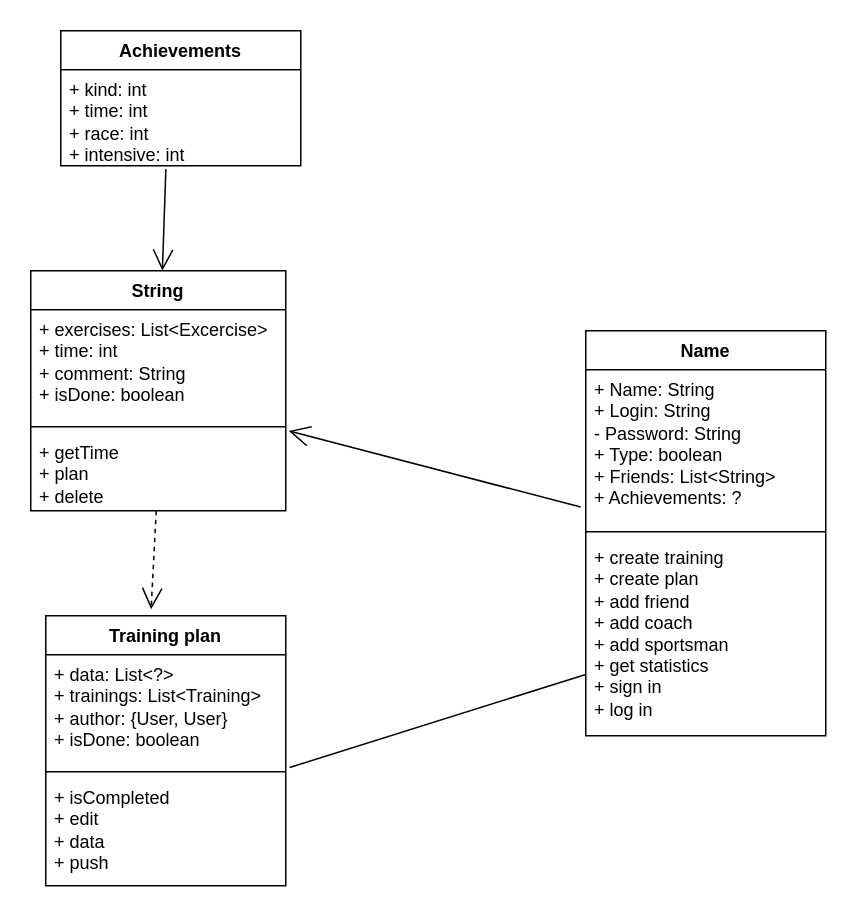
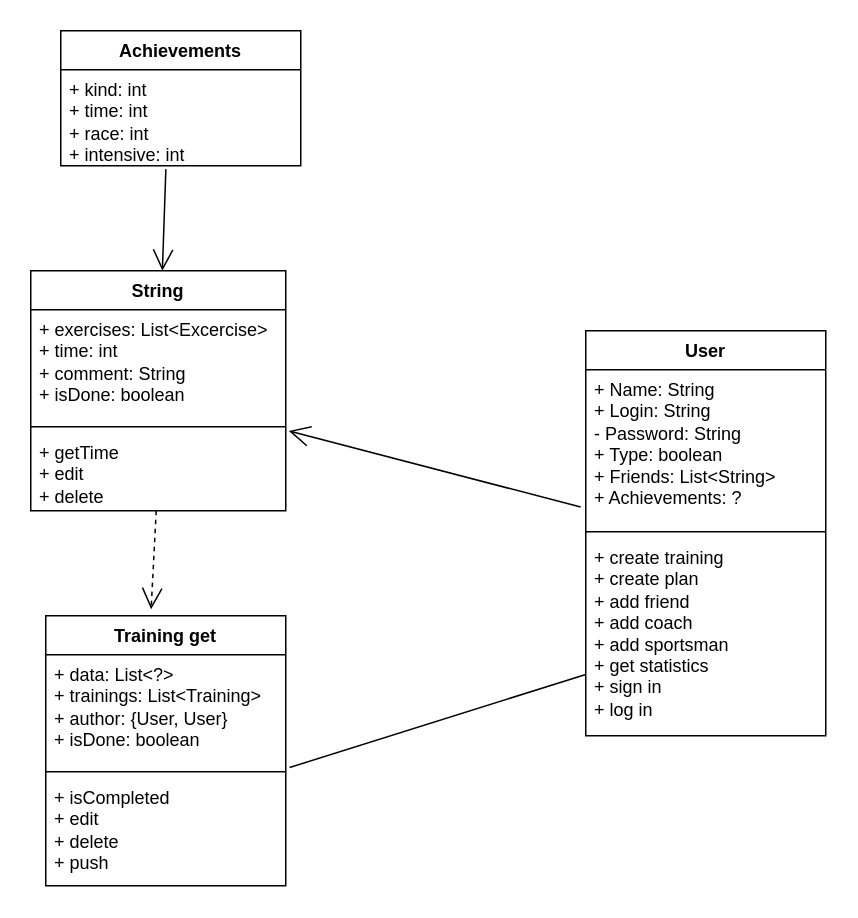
  <mxCell id="0" />
  <mxCell id="1" parent="0" />
- <mxCell id="2" value="Name" style="swimlane;fontStyle=1;align=center;verticalAlign=top;childLayout=stackLayout;horizontal=1;startSize=26;horizontalStack=0;resizeParent=1;resizeParentMax=0;resizeLast=0;collapsible=1;marginBottom=0;whiteSpace=wrap;html=1;" vertex="1" parent="1"><mxGeometry x="390" y="220" width="160" height="270" as="geometry" /></mxCell>
+ <mxCell id="2" value="User" style="swimlane;fontStyle=1;align=center;verticalAlign=top;childLayout=stackLayout;horizontal=1;startSize=26;horizontalStack=0;resizeParent=1;resizeParentMax=0;resizeLast=0;collapsible=1;marginBottom=0;whiteSpace=wrap;html=1;" vertex="1" parent="1"><mxGeometry x="390" y="220" width="160" height="270" as="geometry" /></mxCell>
  <mxCell id="3" value="+ Name: String&lt;br&gt;+ Login: String&lt;br&gt;- Password: String&lt;br&gt;+ Type: boolean&lt;br&gt;+ Friends: List&amp;lt;String&amp;gt;&lt;br&gt;+ Achievements: ?" style="text;strokeColor=none;fillColor=none;align=left;verticalAlign=top;spacingLeft=4;spacingRight=4;overflow=hidden;rotatable=0;points=[[0,0.5],[1,0.5]];portConstraint=eastwest;whiteSpace=wrap;html=1;" vertex="1" parent="2"><mxGeometry y="26" width="160" height="104" as="geometry" /></mxCell>
  <mxCell id="4" value="" style="line;strokeWidth=1;fillColor=none;align=left;verticalAlign=middle;spacingTop=-1;spacingLeft=3;spacingRight=3;rotatable=0;labelPosition=right;points=[];portConstraint=eastwest;strokeColor=inherit;" vertex="1" parent="2"><mxGeometry y="130" width="160" height="8" as="geometry" /></mxCell>
  <mxCell id="5" value="+ create training&lt;br&gt;+ create plan&lt;br&gt;+ add friend&lt;br&gt;+ add coach&lt;br&gt;+ add sportsman&lt;br&gt;+ get statistics&lt;br&gt;+ sign in&lt;br&gt;+ log in" style="text;strokeColor=none;fillColor=none;align=left;verticalAlign=top;spacingLeft=4;spacingRight=4;overflow=hidden;rotatable=0;points=[[0,0.5],[1,0.5]];portConstraint=eastwest;whiteSpace=wrap;html=1;" vertex="1" parent="2"><mxGeometry y="138" width="160" height="132" as="geometry" /></mxCell>
  <mxCell id="6" value="Achievements" style="swimlane;fontStyle=1;align=center;verticalAlign=top;childLayout=stackLayout;horizontal=1;startSize=26;horizontalStack=0;resizeParent=1;resizeParentMax=0;resizeLast=0;collapsible=1;marginBottom=0;whiteSpace=wrap;html=1;" vertex="1" parent="1"><mxGeometry x="40" y="20" width="160" height="90" as="geometry" /></mxCell>
  <mxCell id="7" value="+ kind: int&lt;br&gt;+ time: int&lt;br&gt;+ race: int&lt;br&gt;+ intensive: int" style="text;strokeColor=none;fillColor=none;align=left;verticalAlign=top;spacingLeft=4;spacingRight=4;overflow=hidden;rotatable=0;points=[[0,0.5],[1,0.5]];portConstraint=eastwest;whiteSpace=wrap;html=1;" vertex="1" parent="6"><mxGeometry y="26" width="160" height="64" as="geometry" /></mxCell>
  <mxCell id="8" value="String" style="swimlane;fontStyle=1;align=center;verticalAlign=top;childLayout=stackLayout;horizontal=1;startSize=26;horizontalStack=0;resizeParent=1;resizeParentMax=0;resizeLast=0;collapsible=1;marginBottom=0;whiteSpace=wrap;html=1;" vertex="1" parent="1"><mxGeometry x="20" y="180" width="170" height="160" as="geometry" /></mxCell>
  <mxCell id="9" value="+ exercises: List&amp;lt;Excercise&amp;gt;&lt;br&gt;+ time: int&lt;br&gt;+ comment: String&lt;br&gt;+ isDone: boolean" style="text;strokeColor=none;fillColor=none;align=left;verticalAlign=top;spacingLeft=4;spacingRight=4;overflow=hidden;rotatable=0;points=[[0,0.5],[1,0.5]];portConstraint=eastwest;whiteSpace=wrap;html=1;" vertex="1" parent="8"><mxGeometry y="26" width="170" height="74" as="geometry" /></mxCell>
  <mxCell id="10" value="" style="line;strokeWidth=1;fillColor=none;align=left;verticalAlign=middle;spacingTop=-1;spacingLeft=3;spacingRight=3;rotatable=0;labelPosition=right;points=[];portConstraint=eastwest;strokeColor=inherit;" vertex="1" parent="8"><mxGeometry y="100" width="170" height="8" as="geometry" /></mxCell>
- <mxCell id="11" value="+ getTime&lt;br&gt;+ plan&lt;br&gt;+ delete" style="text;strokeColor=none;fillColor=none;align=left;verticalAlign=top;spacingLeft=4;spacingRight=4;overflow=hidden;rotatable=0;points=[[0,0.5],[1,0.5]];portConstraint=eastwest;whiteSpace=wrap;html=1;" vertex="1" parent="8"><mxGeometry y="108" width="170" height="52" as="geometry" /></mxCell>
- <mxCell id="12" value="Training plan" style="swimlane;fontStyle=1;align=center;verticalAlign=top;childLayout=stackLayout;horizontal=1;startSize=26;horizontalStack=0;resizeParent=1;resizeParentMax=0;resizeLast=0;collapsible=1;marginBottom=0;whiteSpace=wrap;html=1;" vertex="1" parent="1"><mxGeometry x="30" y="410" width="160" height="180" as="geometry" /></mxCell>
+ <mxCell id="11" value="+ getTime&lt;br&gt;+ edit&lt;br&gt;+ delete" style="text;strokeColor=none;fillColor=none;align=left;verticalAlign=top;spacingLeft=4;spacingRight=4;overflow=hidden;rotatable=0;points=[[0,0.5],[1,0.5]];portConstraint=eastwest;whiteSpace=wrap;html=1;" vertex="1" parent="8"><mxGeometry y="108" width="170" height="52" as="geometry" /></mxCell>
+ <mxCell id="12" value="Training get" style="swimlane;fontStyle=1;align=center;verticalAlign=top;childLayout=stackLayout;horizontal=1;startSize=26;horizontalStack=0;resizeParent=1;resizeParentMax=0;resizeLast=0;collapsible=1;marginBottom=0;whiteSpace=wrap;html=1;" vertex="1" parent="1"><mxGeometry x="30" y="410" width="160" height="180" as="geometry" /></mxCell>
  <mxCell id="13" value="+ data: List&amp;lt;?&amp;gt;&lt;br&gt;+ trainings: List&amp;lt;Training&amp;gt;&lt;br&gt;+ author: {User, User}&lt;br&gt;+ isDone: boolean" style="text;strokeColor=none;fillColor=none;align=left;verticalAlign=top;spacingLeft=4;spacingRight=4;overflow=hidden;rotatable=0;points=[[0,0.5],[1,0.5]];portConstraint=eastwest;whiteSpace=wrap;html=1;" vertex="1" parent="12"><mxGeometry y="26" width="160" height="74" as="geometry" /></mxCell>
  <mxCell id="14" value="" style="line;strokeWidth=1;fillColor=none;align=left;verticalAlign=middle;spacingTop=-1;spacingLeft=3;spacingRight=3;rotatable=0;labelPosition=right;points=[];portConstraint=eastwest;strokeColor=inherit;" vertex="1" parent="12"><mxGeometry y="100" width="160" height="8" as="geometry" /></mxCell>
- <mxCell id="15" value="+ isCompleted&lt;br&gt;+ edit&lt;br&gt;+ data&lt;br&gt;+ push" style="text;strokeColor=none;fillColor=none;align=left;verticalAlign=top;spacingLeft=4;spacingRight=4;overflow=hidden;rotatable=0;points=[[0,0.5],[1,0.5]];portConstraint=eastwest;whiteSpace=wrap;html=1;" vertex="1" parent="12"><mxGeometry y="108" width="160" height="72" as="geometry" /></mxCell>
+ <mxCell id="15" value="+ isCompleted&lt;br&gt;+ edit&lt;br&gt;+ delete&lt;br&gt;+ push" style="text;strokeColor=none;fillColor=none;align=left;verticalAlign=top;spacingLeft=4;spacingRight=4;overflow=hidden;rotatable=0;points=[[0,0.5],[1,0.5]];portConstraint=eastwest;whiteSpace=wrap;html=1;" vertex="1" parent="12"><mxGeometry y="108" width="160" height="72" as="geometry" /></mxCell>
  <mxCell id="16" value="" style="endArrow=none;endFill=0;endSize=12;html=1;rounded=0;entryX=1.016;entryY=1.016;entryDx=0;entryDy=0;entryPerimeter=0;" edge="1" parent="1" source="5" target="13"><mxGeometry width="160" relative="1" as="geometry"><mxPoint x="80" y="300" as="sourcePoint" /><mxPoint x="240" y="300" as="targetPoint" /></mxGeometry></mxCell>
  <mxCell id="17" value="" style="endArrow=open;endFill=1;endSize=12;html=1;rounded=0;exitX=-0.021;exitY=0.88;exitDx=0;exitDy=0;exitPerimeter=0;entryX=1.012;entryY=-0.023;entryDx=0;entryDy=0;entryPerimeter=0;" edge="1" parent="1" source="3" target="11"><mxGeometry width="160" relative="1" as="geometry"><mxPoint x="80" y="300" as="sourcePoint" /><mxPoint x="240" y="300" as="targetPoint" /></mxGeometry></mxCell>
  <mxCell id="18" value="" style="endArrow=open;endFill=1;endSize=12;html=1;rounded=0;exitX=0.438;exitY=1.035;exitDx=0;exitDy=0;exitPerimeter=0;" edge="1" parent="1" source="7" target="8"><mxGeometry width="160" relative="1" as="geometry"><mxPoint x="80" y="300" as="sourcePoint" /><mxPoint x="240" y="300" as="targetPoint" /></mxGeometry></mxCell>
  <mxCell id="19" value="" style="endArrow=open;endFill=1;endSize=12;html=1;rounded=0;entryX=0.439;entryY=-0.024;entryDx=0;entryDy=0;entryPerimeter=0;dashed=1;" edge="1" parent="1" source="11" target="12"><mxGeometry width="160" relative="1" as="geometry"><mxPoint x="80" y="300" as="sourcePoint" /><mxPoint x="240" y="300" as="targetPoint" /></mxGeometry></mxCell>
